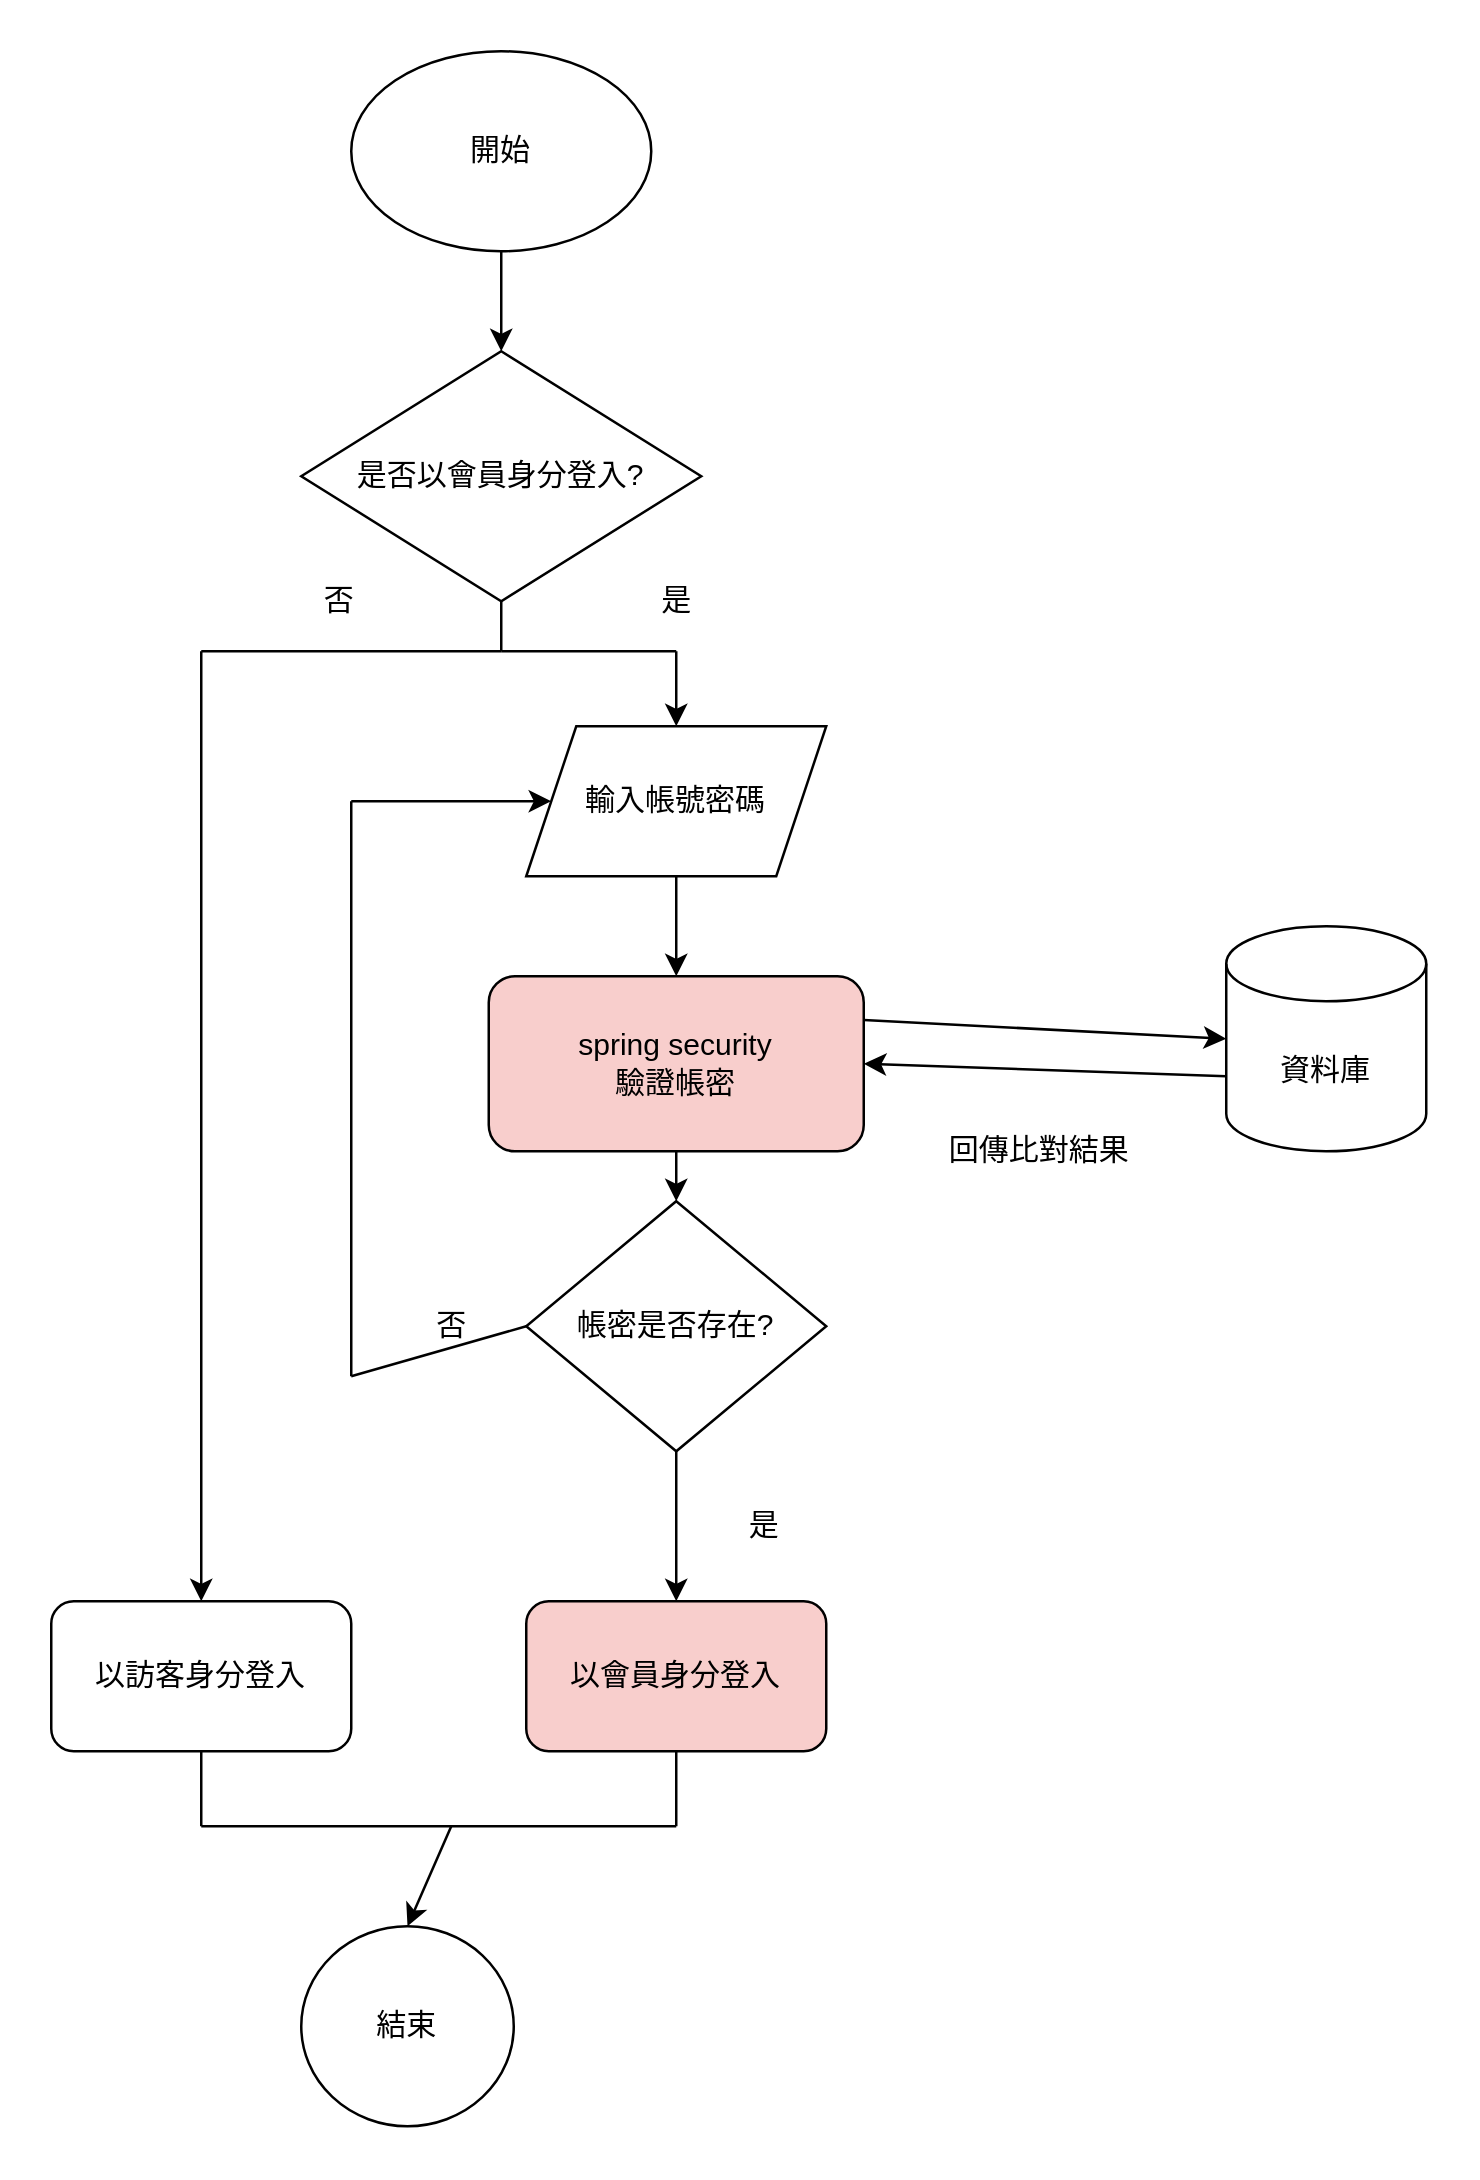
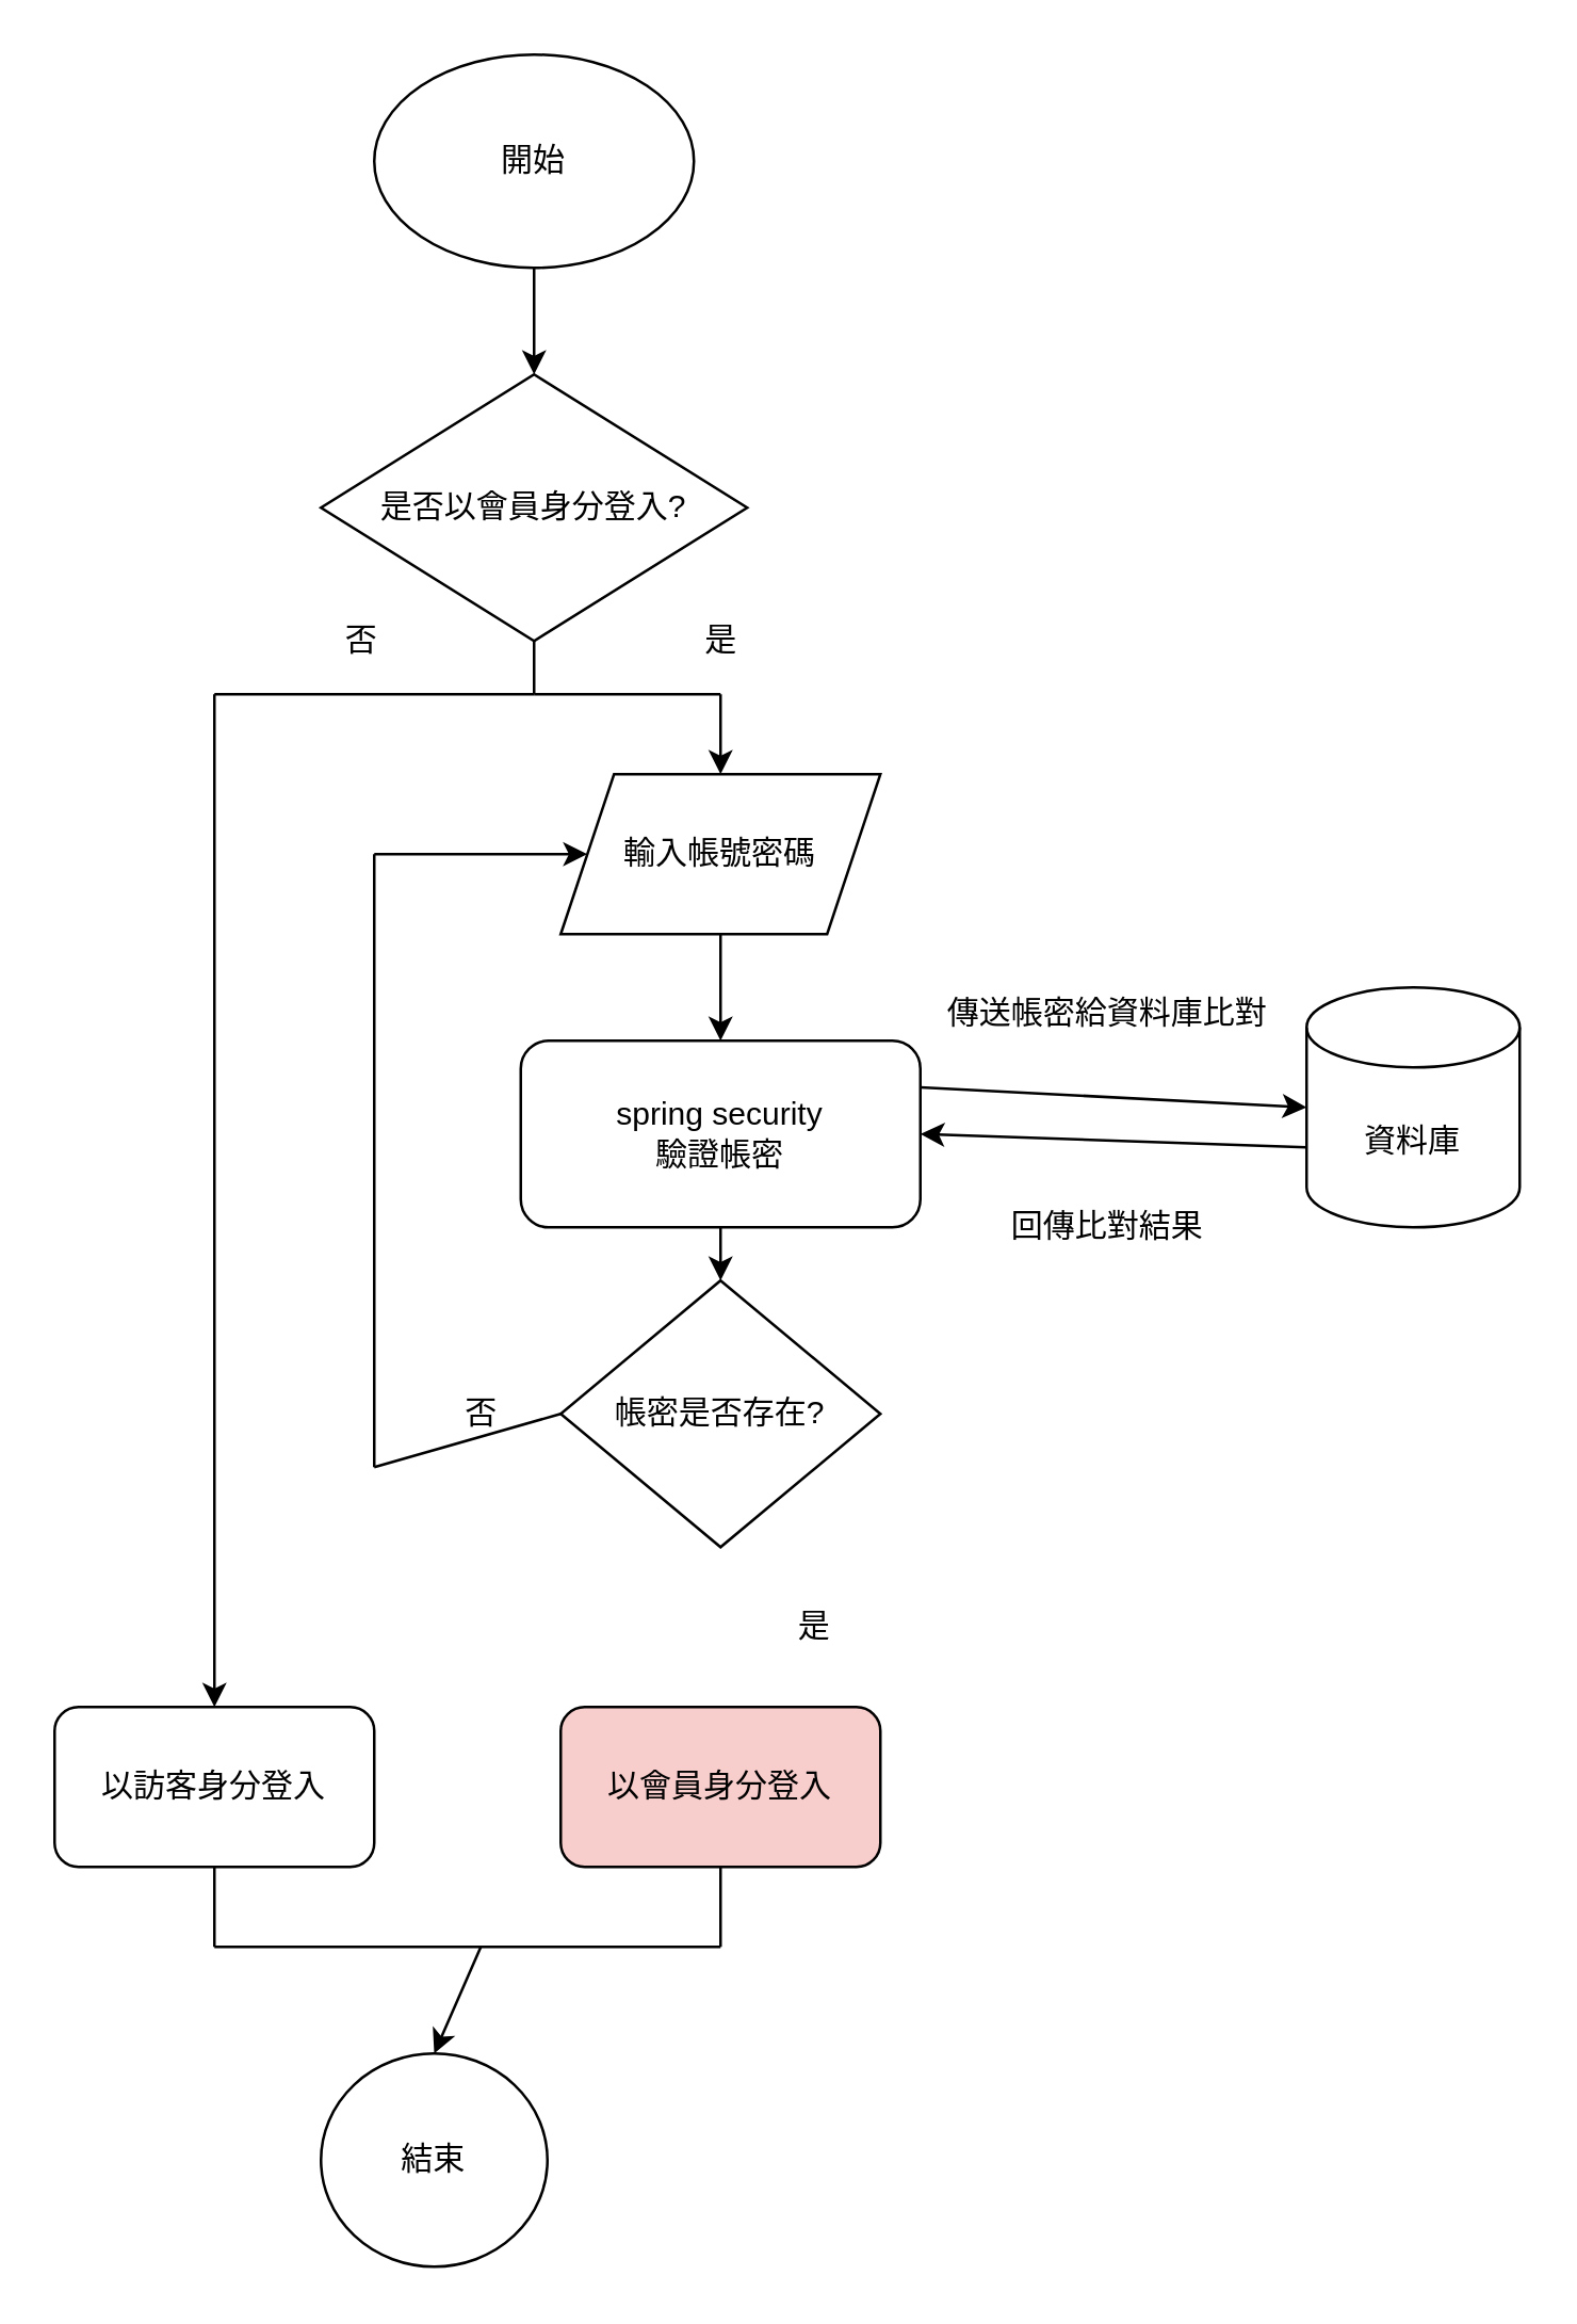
  <mxCell id="0" />
  <mxCell id="1" parent="0" />
  <mxCell id="2" value="開始" style="ellipse;whiteSpace=wrap;html=1;" vertex="1" parent="1"><mxGeometry x="140" y="20" width="120" height="80" as="geometry" /></mxCell>
  <mxCell id="3" value="輸入帳號密碼" style="shape=parallelogram;perimeter=parallelogramPerimeter;whiteSpace=wrap;html=1;fixedSize=1;" vertex="1" parent="1"><mxGeometry x="210" y="290" width="120" height="60" as="geometry" /></mxCell>
  <mxCell id="4" value="" style="endArrow=classic;html=1;rounded=0;exitX=0.5;exitY=1;exitDx=0;exitDy=0;" edge="1" parent="1" source="2"><mxGeometry width="50" height="50" relative="1" as="geometry"><mxPoint x="370" y="470" as="sourcePoint" /><mxPoint x="200" y="100" as="targetPoint" /></mxGeometry></mxCell>
  <mxCell id="5" value="" style="endArrow=classic;html=1;rounded=0;exitX=0.5;exitY=1;exitDx=0;exitDy=0;" edge="1" parent="1" source="3" target="6"><mxGeometry width="50" height="50" relative="1" as="geometry"><mxPoint x="370" y="470" as="sourcePoint" /><mxPoint x="200" y="390" as="targetPoint" /></mxGeometry></mxCell>
- <mxCell id="6" value="spring security&lt;br&gt;驗證帳密" style="rounded=1;whiteSpace=wrap;html=1;fillColor=#f8cecc;" vertex="1" parent="1"><mxGeometry x="195" y="390" width="150" height="70" as="geometry" /></mxCell>
+ <mxCell id="6" value="spring security&lt;br&gt;驗證帳密" style="rounded=1;whiteSpace=wrap;html=1;" vertex="1" parent="1"><mxGeometry x="195" y="390" width="150" height="70" as="geometry" /></mxCell>
  <mxCell id="7" value="" style="endArrow=classic;html=1;rounded=0;entryX=0;entryY=0.5;entryDx=0;entryDy=0;entryPerimeter=0;exitX=1;exitY=0.25;exitDx=0;exitDy=0;" edge="1" parent="1" source="6" target="8"><mxGeometry width="50" height="50" relative="1" as="geometry"><mxPoint x="260" y="420" as="sourcePoint" /><mxPoint x="340" y="420" as="targetPoint" /></mxGeometry></mxCell>
  <mxCell id="8" value="資料庫" style="shape=cylinder3;whiteSpace=wrap;html=1;boundedLbl=1;backgroundOutline=1;size=15;" vertex="1" parent="1"><mxGeometry x="490" y="370" width="80" height="90" as="geometry" /></mxCell>
  <mxCell id="9" value="" style="endArrow=classic;html=1;rounded=0;exitX=0;exitY=0;exitDx=0;exitDy=60;exitPerimeter=0;entryX=1;entryY=0.5;entryDx=0;entryDy=0;" edge="1" parent="1" source="8" target="6"><mxGeometry width="50" height="50" relative="1" as="geometry"><mxPoint x="340" y="470" as="sourcePoint" /><mxPoint x="340" y="440" as="targetPoint" /></mxGeometry></mxCell>
+ <mxCell id="10" value="傳送帳密給資料庫比對" style="text;html=1;align=center;verticalAlign=middle;resizable=0;points=[];autosize=1;strokeColor=none;fillColor=none;" vertex="1" parent="1"><mxGeometry x="345" y="370" width="140" height="20" as="geometry" /></mxCell>
  <mxCell id="11" value="回傳比對結果" style="text;html=1;align=center;verticalAlign=middle;resizable=0;points=[];autosize=1;strokeColor=none;fillColor=none;" vertex="1" parent="1"><mxGeometry x="370" y="450" width="90" height="20" as="geometry" /></mxCell>
  <mxCell id="12" value="" style="endArrow=classic;html=1;rounded=0;exitX=0.5;exitY=1;exitDx=0;exitDy=0;entryX=0.5;entryY=0;entryDx=0;entryDy=0;" edge="1" parent="1" source="6" target="13"><mxGeometry width="50" height="50" relative="1" as="geometry"><mxPoint x="340" y="470" as="sourcePoint" /><mxPoint x="200" y="490" as="targetPoint" /></mxGeometry></mxCell>
  <mxCell id="13" value="帳密是否存在?" style="rhombus;whiteSpace=wrap;html=1;" vertex="1" parent="1"><mxGeometry x="210" y="480" width="120" height="100" as="geometry" /></mxCell>
  <mxCell id="14" value="否" style="text;html=1;align=center;verticalAlign=middle;resizable=0;points=[];autosize=1;strokeColor=none;fillColor=none;" vertex="1" parent="1"><mxGeometry x="165" y="520" width="30" height="20" as="geometry" /></mxCell>
  <mxCell id="15" value="" style="endArrow=none;html=1;rounded=0;exitX=0;exitY=0.5;exitDx=0;exitDy=0;" edge="1" parent="1" source="13"><mxGeometry width="50" height="50" relative="1" as="geometry"><mxPoint x="340" y="570" as="sourcePoint" /><mxPoint x="140" y="550" as="targetPoint" /></mxGeometry></mxCell>
  <mxCell id="16" value="" style="endArrow=none;html=1;rounded=0;" edge="1" parent="1"><mxGeometry width="50" height="50" relative="1" as="geometry"><mxPoint x="140" y="550" as="sourcePoint" /><mxPoint x="140" y="320" as="targetPoint" /></mxGeometry></mxCell>
  <mxCell id="17" value="" style="endArrow=classic;html=1;rounded=0;entryX=0;entryY=0.5;entryDx=0;entryDy=0;" edge="1" parent="1" target="3"><mxGeometry width="50" height="50" relative="1" as="geometry"><mxPoint x="140" y="320" as="sourcePoint" /><mxPoint x="390" y="520" as="targetPoint" /></mxGeometry></mxCell>
- <mxCell id="18" value="" style="endArrow=classic;html=1;rounded=0;exitX=0.5;exitY=1;exitDx=0;exitDy=0;entryX=0.5;entryY=0;entryDx=0;entryDy=0;" edge="1" parent="1" source="13" target="20"><mxGeometry width="50" height="50" relative="1" as="geometry"><mxPoint x="340" y="560" as="sourcePoint" /><mxPoint x="200" y="640" as="targetPoint" /></mxGeometry></mxCell>
  <mxCell id="19" value="是" style="text;html=1;align=center;verticalAlign=middle;resizable=0;points=[];autosize=1;strokeColor=none;fillColor=none;" vertex="1" parent="1"><mxGeometry x="290" y="600" width="30" height="20" as="geometry" /></mxCell>
  <mxCell id="20" value="以會員身分登入" style="rounded=1;whiteSpace=wrap;html=1;fillColor=#f8cecc;" vertex="1" parent="1"><mxGeometry x="210" y="640" width="120" height="60" as="geometry" /></mxCell>
  <mxCell id="21" value="是否以會員身分登入?" style="rhombus;whiteSpace=wrap;html=1;" vertex="1" parent="1"><mxGeometry x="120" y="140" width="160" height="100" as="geometry" /></mxCell>
  <mxCell id="22" value="" style="endArrow=classic;html=1;rounded=0;exitX=0.5;exitY=1;exitDx=0;exitDy=0;entryX=0.5;entryY=0;entryDx=0;entryDy=0;" edge="1" parent="1" source="2" target="21"><mxGeometry width="50" height="50" relative="1" as="geometry"><mxPoint x="-60" y="460" as="sourcePoint" /><mxPoint x="-10" y="410" as="targetPoint" /></mxGeometry></mxCell>
  <mxCell id="23" value="是" style="text;html=1;align=center;verticalAlign=middle;resizable=0;points=[];autosize=1;strokeColor=none;fillColor=none;" vertex="1" parent="1"><mxGeometry x="255" y="230" width="30" height="20" as="geometry" /></mxCell>
  <mxCell id="24" value="" style="endArrow=none;html=1;rounded=0;entryX=0.5;entryY=1;entryDx=0;entryDy=0;" edge="1" parent="1" target="21"><mxGeometry width="50" height="50" relative="1" as="geometry"><mxPoint x="200" y="260" as="sourcePoint" /><mxPoint x="-10" y="210" as="targetPoint" /></mxGeometry></mxCell>
  <mxCell id="25" value="否" style="text;html=1;align=center;verticalAlign=middle;resizable=0;points=[];autosize=1;strokeColor=none;fillColor=none;" vertex="1" parent="1"><mxGeometry x="120" y="230" width="30" height="20" as="geometry" /></mxCell>
  <mxCell id="26" value="" style="endArrow=classic;html=1;rounded=0;entryX=0.5;entryY=0;entryDx=0;entryDy=0;" edge="1" parent="1" target="27"><mxGeometry width="50" height="50" relative="1" as="geometry"><mxPoint x="80" y="260" as="sourcePoint" /><mxPoint x="50" y="720" as="targetPoint" /></mxGeometry></mxCell>
  <mxCell id="27" value="以訪客身分登入" style="rounded=1;whiteSpace=wrap;html=1;" vertex="1" parent="1"><mxGeometry x="20" y="640" width="120" height="60" as="geometry" /></mxCell>
  <mxCell id="28" value="" style="endArrow=none;html=1;rounded=0;" edge="1" parent="1"><mxGeometry width="50" height="50" relative="1" as="geometry"><mxPoint x="200" y="260" as="sourcePoint" /><mxPoint x="80" y="260" as="targetPoint" /></mxGeometry></mxCell>
  <mxCell id="29" value="" style="endArrow=none;html=1;rounded=0;" edge="1" parent="1"><mxGeometry width="50" height="50" relative="1" as="geometry"><mxPoint x="200" y="260" as="sourcePoint" /><mxPoint x="270" y="260" as="targetPoint" /></mxGeometry></mxCell>
  <mxCell id="30" value="" style="endArrow=classic;html=1;rounded=0;entryX=0.5;entryY=0;entryDx=0;entryDy=0;" edge="1" parent="1" target="3"><mxGeometry width="50" height="50" relative="1" as="geometry"><mxPoint x="270" y="260" as="sourcePoint" /><mxPoint x="160" y="410" as="targetPoint" /></mxGeometry></mxCell>
  <mxCell id="31" value="" style="endArrow=none;html=1;rounded=0;exitX=0.5;exitY=1;exitDx=0;exitDy=0;" edge="1" parent="1" source="27"><mxGeometry width="50" height="50" relative="1" as="geometry"><mxPoint x="110" y="560" as="sourcePoint" /><mxPoint x="80" y="730" as="targetPoint" /></mxGeometry></mxCell>
  <mxCell id="32" value="" style="endArrow=none;html=1;rounded=0;exitX=0.5;exitY=1;exitDx=0;exitDy=0;" edge="1" parent="1" source="20"><mxGeometry width="50" height="50" relative="1" as="geometry"><mxPoint x="110" y="560" as="sourcePoint" /><mxPoint x="270" y="730" as="targetPoint" /></mxGeometry></mxCell>
  <mxCell id="33" value="" style="endArrow=none;html=1;rounded=0;" edge="1" parent="1"><mxGeometry width="50" height="50" relative="1" as="geometry"><mxPoint x="80" y="730" as="sourcePoint" /><mxPoint x="270" y="730" as="targetPoint" /></mxGeometry></mxCell>
  <mxCell id="34" value="" style="endArrow=classic;html=1;rounded=0;entryX=0.5;entryY=0;entryDx=0;entryDy=0;" edge="1" parent="1" target="35"><mxGeometry width="50" height="50" relative="1" as="geometry"><mxPoint x="180" y="730" as="sourcePoint" /><mxPoint x="180" y="780" as="targetPoint" /></mxGeometry></mxCell>
  <mxCell id="35" value="結束" style="ellipse;whiteSpace=wrap;html=1;" vertex="1" parent="1"><mxGeometry x="120" y="770" width="85" height="80" as="geometry" /></mxCell>
